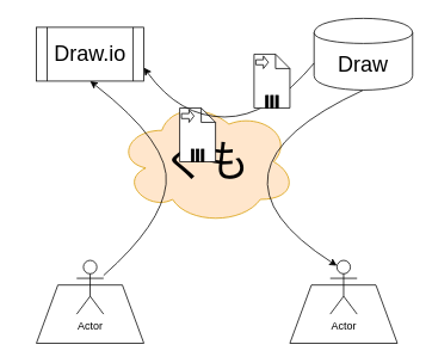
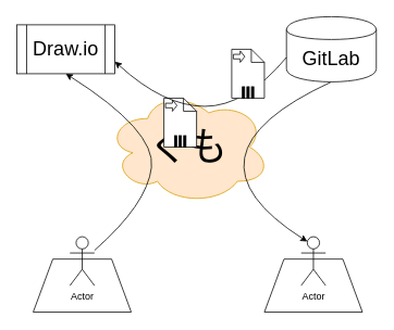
  <mxCell id="0" />
  <mxCell id="1" parent="0" />
  <mxCell id="2" value="&lt;font style=&quot;font-size: 48px&quot;&gt;くも&lt;/font&gt;" style="ellipse;shape=cloud;whiteSpace=wrap;html=1;fillColor=#ffe6cc;strokeColor=#d79b00;" parent="1" vertex="1"><mxGeometry x="130" y="110" width="200" height="140" as="geometry" /></mxCell>
  <mxCell id="3" value="" style="shape=trapezoid;perimeter=trapezoidPerimeter;whiteSpace=wrap;html=1;" parent="1" vertex="1"><mxGeometry x="40" y="317.5" width="120" height="65" as="geometry" /></mxCell>
- <mxCell id="4" value="&lt;font style=&quot;font-size: 24px&quot;&gt;Draw.io&lt;/font&gt;" style="shape=process;whiteSpace=wrap;html=1;backgroundOutline=1;" parent="1" vertex="1"><mxGeometry x="40" y="30" width="120" height="60" as="geometry" /></mxCell>
+ <mxCell id="4" value="&lt;font style=&quot;font-size: 24px&quot;&gt;Draw.io&lt;/font&gt;" style="shape=process;whiteSpace=wrap;html=1;backgroundOutline=1;" parent="1" vertex="1"><mxGeometry x="20" y="30" width="120" height="60" as="geometry" /></mxCell>
  <mxCell id="5" value="Actor" style="shape=umlActor;verticalLabelPosition=bottom;labelBackgroundColor=#ffffff;verticalAlign=top;html=1;outlineConnect=0;" parent="1" vertex="1"><mxGeometry x="85" y="290" width="30" height="60" as="geometry" /></mxCell>
  <mxCell id="6" value="" style="shape=trapezoid;perimeter=trapezoidPerimeter;whiteSpace=wrap;html=1;" parent="1" vertex="1"><mxGeometry x="323" y="317.5" width="120" height="65" as="geometry" /></mxCell>
  <mxCell id="7" value="Actor" style="shape=umlActor;verticalLabelPosition=bottom;labelBackgroundColor=#ffffff;verticalAlign=top;html=1;outlineConnect=0;" parent="1" vertex="1"><mxGeometry x="368" y="290" width="30" height="60" as="geometry" /></mxCell>
  <mxCell id="8" value="" style="curved=1;endArrow=classic;html=1;entryX=0.5;entryY=1;entryDx=0;entryDy=0;" parent="1" source="5" target="4" edge="1"><mxGeometry width="50" height="50" relative="1" as="geometry"><mxPoint x="106.167" y="190" as="sourcePoint" /><mxPoint x="354.206" y="200" as="targetPoint" /><Array as="points"><mxPoint x="179.5" y="250" /><mxPoint x="190" y="160" /></Array></mxGeometry></mxCell>
  <mxCell id="9" value="" style="curved=1;endArrow=classic;html=1;exitX=0.5;exitY=1;exitDx=0;exitDy=0;entryX=0.25;entryY=0.1;entryDx=0;entryDy=0;entryPerimeter=0;" parent="1" source="13" target="7" edge="1"><mxGeometry width="50" height="50" relative="1" as="geometry"><mxPoint x="126.667" y="100" as="sourcePoint" /><mxPoint x="374.706" y="110" as="targetPoint" /><Array as="points"><mxPoint x="210" y="190" /></Array></mxGeometry></mxCell>
  <mxCell id="10" value="" style="shape=note;whiteSpace=wrap;size=16;html=1;" vertex="1" parent="1"><mxGeometry x="200" y="120" width="40" height="60" as="geometry" /></mxCell>
  <mxCell id="11" value="" style="html=1;shape=singleArrow;arrowWidth=0.4;arrowSize=0.4;outlineConnect=0;" vertex="1" parent="10"><mxGeometry width="14" height="14" relative="1" as="geometry"><mxPoint x="2" y="2" as="offset" /></mxGeometry></mxCell>
  <mxCell id="12" value="" style="html=1;whiteSpace=wrap;shape=parallelMarker;outlineConnect=0;" vertex="1" parent="10"><mxGeometry x="0.5" y="1" width="14" height="14" relative="1" as="geometry"><mxPoint x="-7" y="-14" as="offset" /></mxGeometry></mxCell>
- <mxCell id="13" value="&lt;font style=&quot;font-size: 24px&quot;&gt;Draw&lt;/font&gt;" style="shape=cylinder;whiteSpace=wrap;html=1;boundedLbl=1;backgroundOutline=1;" vertex="1" parent="1"><mxGeometry x="350" y="20" width="110" height="80" as="geometry" /></mxCell>
+ <mxCell id="13" value="&lt;font style=&quot;font-size: 24px&quot;&gt;GitLab&lt;/font&gt;" style="shape=cylinder;whiteSpace=wrap;html=1;boundedLbl=1;backgroundOutline=1;" vertex="1" parent="1"><mxGeometry x="350" y="20" width="110" height="80" as="geometry" /></mxCell>
  <mxCell id="14" value="" style="curved=1;endArrow=classic;html=1;entryX=1;entryY=0.75;entryDx=0;entryDy=0;" edge="1" parent="1" target="4"><mxGeometry width="50" height="50" relative="1" as="geometry"><mxPoint x="350" y="70" as="sourcePoint" /><mxPoint x="580" y="56" as="targetPoint" /><Array as="points"><mxPoint x="300" y="130" /><mxPoint x="200" y="130" /></Array></mxGeometry></mxCell>
  <mxCell id="15" value="" style="shape=note;whiteSpace=wrap;size=16;html=1;" vertex="1" parent="1"><mxGeometry x="283" y="60" width="40" height="60" as="geometry" /></mxCell>
  <mxCell id="16" value="" style="html=1;shape=singleArrow;arrowWidth=0.4;arrowSize=0.4;outlineConnect=0;" vertex="1" parent="15"><mxGeometry width="14" height="14" relative="1" as="geometry"><mxPoint x="2" y="2" as="offset" /></mxGeometry></mxCell>
  <mxCell id="17" value="" style="html=1;whiteSpace=wrap;shape=parallelMarker;outlineConnect=0;" vertex="1" parent="15"><mxGeometry x="0.5" y="1" width="14" height="14" relative="1" as="geometry"><mxPoint x="-7" y="-14" as="offset" /></mxGeometry></mxCell>
